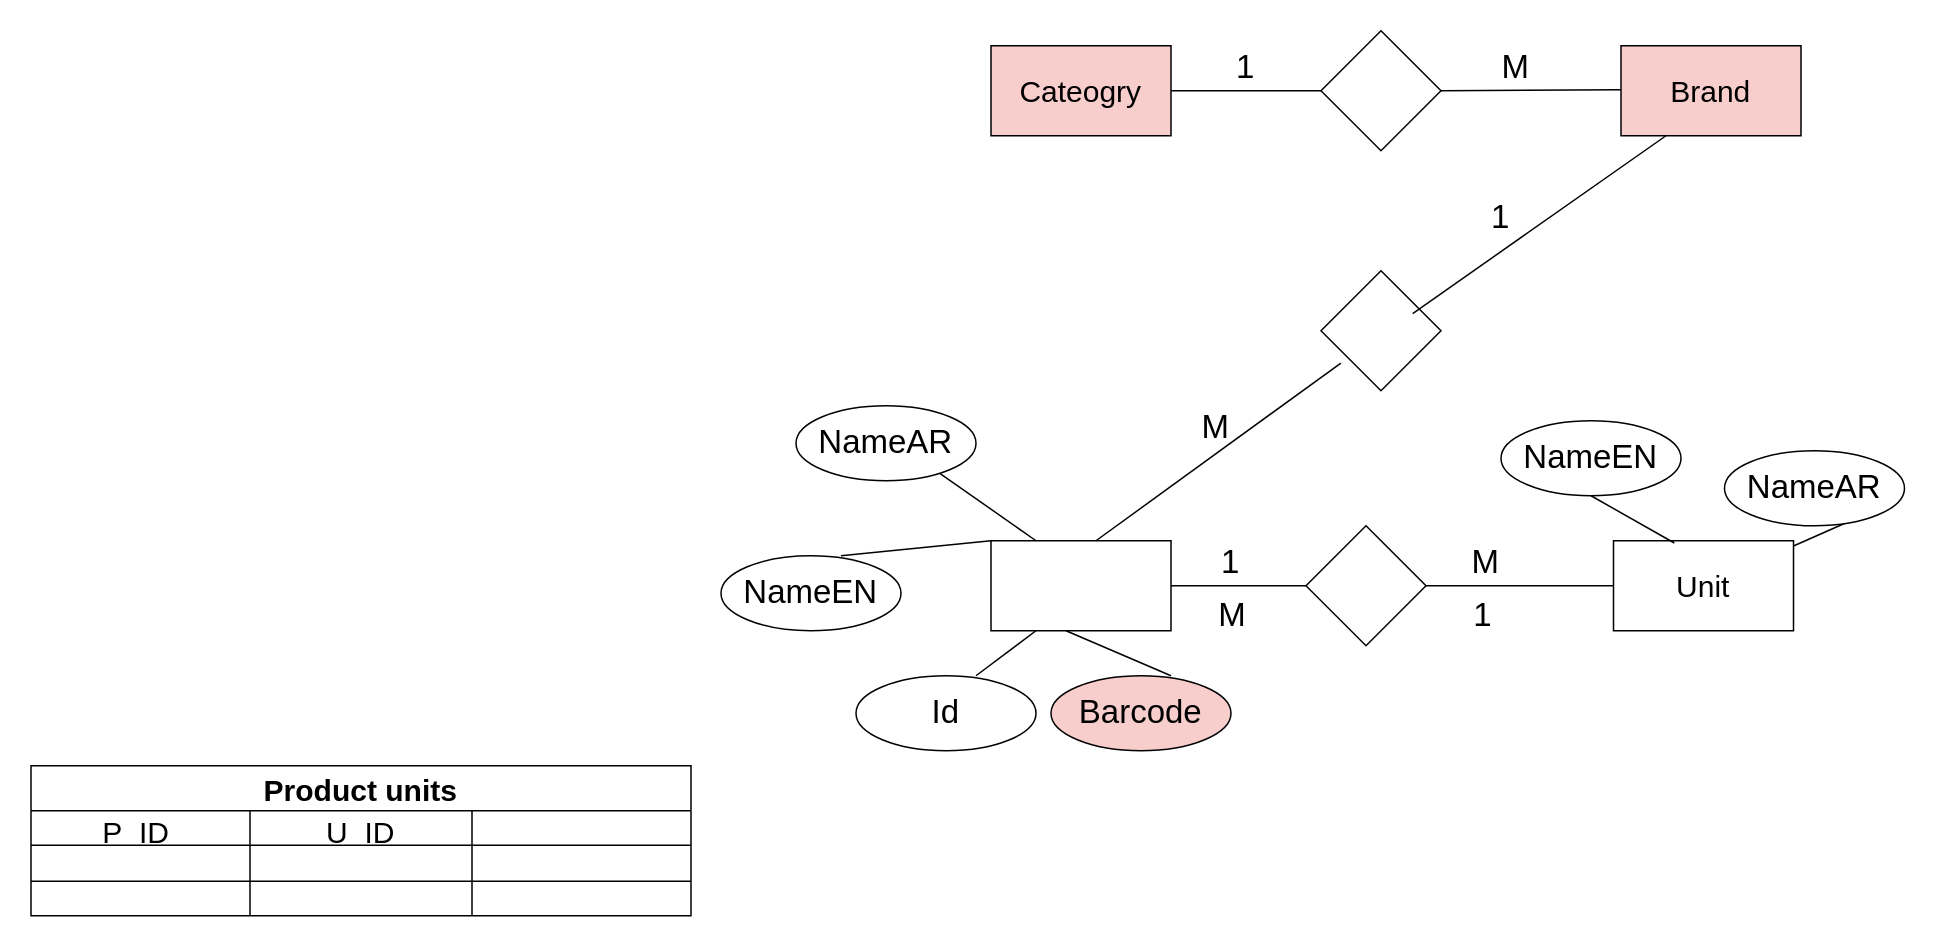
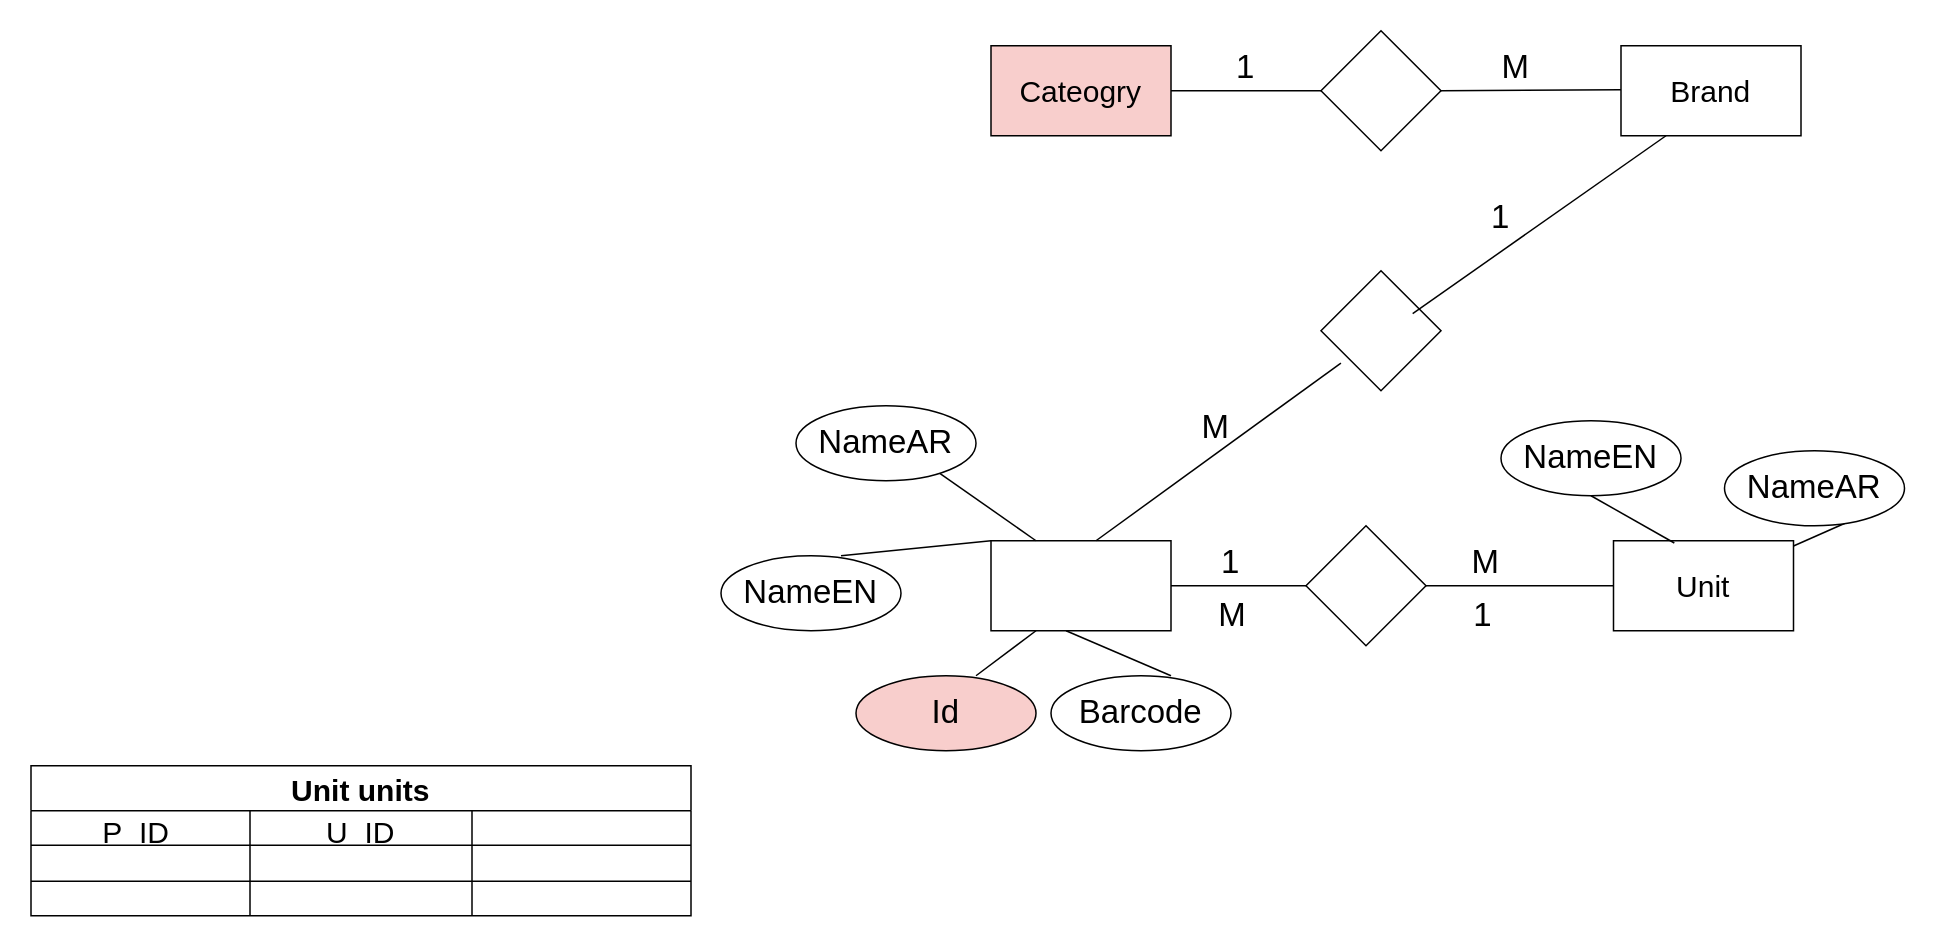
  <mxCell id="0" />
  <mxCell id="1" parent="0" />
  <mxCell id="2" value="" style="rounded=0;whiteSpace=wrap;html=1;" vertex="1" parent="1"><mxGeometry y="360" width="120" height="60" as="geometry" x="660" /></mxCell>
  <mxCell id="3" value="&lt;font style=&quot;font-size: 20px;&quot;&gt;Unit&lt;/font&gt;" style="rounded=0;whiteSpace=wrap;html=1;" vertex="1" parent="1"><mxGeometry x="1075" y="360" width="120" height="60" as="geometry" /></mxCell>
  <mxCell id="4" value="" style="rhombus;whiteSpace=wrap;html=1;" vertex="1" parent="1"><mxGeometry x="870" y="350" width="80" height="80" as="geometry" /></mxCell>
  <mxCell id="5" value="" style="endArrow=none;html=1;rounded=0;entryX=0;entryY=0.5;entryDx=0;entryDy=0;exitX=1;exitY=0.5;exitDx=0;exitDy=0;" edge="1" parent="1" source="2" target="4"><mxGeometry width="50" height="50" relative="1" as="geometry"><mxPoint x="780" y="400" as="sourcePoint" /><mxPoint x="830" y="350" as="targetPoint" /></mxGeometry></mxCell>
  <mxCell id="6" value="" style="endArrow=none;html=1;rounded=0;entryX=0;entryY=0.5;entryDx=0;entryDy=0;exitX=1;exitY=0.5;exitDx=0;exitDy=0;" edge="1" parent="1" target="3"><mxGeometry width="50" height="50" relative="1" as="geometry"><mxPoint x="950" y="390" as="sourcePoint" /><mxPoint x="1040" y="390" as="targetPoint" /></mxGeometry></mxCell>
  <mxCell id="7" value="&lt;font style=&quot;font-size: 22px;&quot;&gt;1&lt;/font&gt;" style="text;html=1;strokeColor=none;fillColor=none;align=center;verticalAlign=middle;whiteSpace=wrap;rounded=0;" vertex="1" parent="1"><mxGeometry x="790" y="360" width="60" height="30" as="geometry" /></mxCell>
  <mxCell id="8" value="&lt;font style=&quot;font-size: 22px;&quot;&gt;M&lt;/font&gt;" style="text;html=1;strokeColor=none;fillColor=none;align=center;verticalAlign=middle;whiteSpace=wrap;rounded=0;" vertex="1" parent="1"><mxGeometry x="960" y="360" width="60" height="30" as="geometry" /></mxCell>
  <mxCell id="9" value="" style="endArrow=none;html=1;rounded=0;fontSize=22;entryX=0.25;entryY=1;entryDx=0;entryDy=0;" edge="1" parent="1" target="2"><mxGeometry width="50" height="50" relative="1" as="geometry"><mxPoint x="650" y="450" as="sourcePoint" /><mxPoint x="1020" y="460" as="targetPoint" /></mxGeometry></mxCell>
- <mxCell id="10" value="Id" style="ellipse;whiteSpace=wrap;html=1;fontSize=22;" vertex="1" parent="1"><mxGeometry x="570" y="450" width="120" height="50" as="geometry" /></mxCell>
+ <mxCell id="10" value="Id" style="ellipse;whiteSpace=wrap;html=1;fontSize=22;fillColor=#f8cecc;" vertex="1" parent="1"><mxGeometry x="570" y="450" width="120" height="50" as="geometry" /></mxCell>
  <mxCell id="11" value="" style="endArrow=none;html=1;rounded=0;fontSize=22;entryX=0.417;entryY=1;entryDx=0;entryDy=0;entryPerimeter=0;" edge="1" parent="1" target="2"><mxGeometry width="50" height="50" relative="1" as="geometry"><mxPoint x="780" y="450" as="sourcePoint" /><mxPoint x="820" y="420" as="targetPoint" /></mxGeometry></mxCell>
- <mxCell id="12" value="Barcode" style="ellipse;whiteSpace=wrap;html=1;fontSize=22;fillColor=#f8cecc;" vertex="1" parent="1"><mxGeometry x="700" y="450" width="120" height="50" as="geometry" /></mxCell>
+ <mxCell id="12" value="Barcode" style="ellipse;whiteSpace=wrap;html=1;fontSize=22;" vertex="1" parent="1"><mxGeometry x="700" y="450" width="120" height="50" as="geometry" /></mxCell>
  <mxCell id="13" value="" style="endArrow=none;html=1;rounded=0;fontSize=22;entryX=0;entryY=0;entryDx=0;entryDy=0;" edge="1" parent="1" target="2"><mxGeometry width="50" height="50" relative="1" as="geometry"><mxPoint x="560" y="370" as="sourcePoint" /><mxPoint x="600" y="340" as="targetPoint" /></mxGeometry></mxCell>
  <mxCell id="14" value="NameEN" style="ellipse;whiteSpace=wrap;html=1;fontSize=22;" vertex="1" parent="1"><mxGeometry x="480" y="370" width="120" height="50" as="geometry" /></mxCell>
  <mxCell id="15" value="" style="endArrow=none;html=1;rounded=0;fontSize=22;entryX=0.25;entryY=0;entryDx=0;entryDy=0;exitX=0.773;exitY=0.857;exitDx=0;exitDy=0;exitPerimeter=0;" edge="1" parent="1" source="16" target="2"><mxGeometry width="50" height="50" relative="1" as="geometry"><mxPoint x="610" y="310" as="sourcePoint" /><mxPoint x="710" y="300" as="targetPoint" /></mxGeometry></mxCell>
  <mxCell id="16" value="NameAR" style="ellipse;whiteSpace=wrap;html=1;fontSize=22;" vertex="1" parent="1"><mxGeometry x="530" y="270" width="120" height="50" as="geometry" /></mxCell>
  <mxCell id="17" value="&lt;span style=&quot;color: rgb(0, 0, 0); font-family: Helvetica; font-size: 22px; font-style: normal; font-variant-ligatures: normal; font-variant-caps: normal; font-weight: 400; letter-spacing: normal; orphans: 2; text-align: center; text-indent: 0px; text-transform: none; widows: 2; word-spacing: 0px; -webkit-text-stroke-width: 0px; background-color: rgb(255, 255, 255); text-decoration-thickness: initial; text-decoration-style: initial; text-decoration-color: initial; float: none; display: inline !important;&quot;&gt;1&lt;/span&gt;" style="text;whiteSpace=wrap;html=1;fontSize=20;" vertex="1" parent="1"><mxGeometry x="980" y="390" width="50" height="50" as="geometry" /></mxCell>
  <mxCell id="18" value="&lt;span style=&quot;color: rgb(0, 0, 0); font-family: Helvetica; font-size: 22px; font-style: normal; font-variant-ligatures: normal; font-variant-caps: normal; font-weight: 400; letter-spacing: normal; orphans: 2; text-align: center; text-indent: 0px; text-transform: none; widows: 2; word-spacing: 0px; -webkit-text-stroke-width: 0px; background-color: rgb(255, 255, 255); text-decoration-thickness: initial; text-decoration-style: initial; text-decoration-color: initial; float: none; display: inline !important;&quot;&gt;M&lt;/span&gt;" style="text;whiteSpace=wrap;html=1;fontSize=20;" vertex="1" parent="1"><mxGeometry x="810" y="390" width="50" height="50" as="geometry" /></mxCell>
- <mxCell id="19" value="Product units" style="shape=table;startSize=30;container=1;collapsible=0;childLayout=tableLayout;fontStyle=1;align=center;fontSize=20;" vertex="1" parent="1"><mxGeometry x="20" y="510" width="440" height="100" as="geometry" /></mxCell>
+ <mxCell id="19" value="Unit units" style="shape=table;startSize=30;container=1;collapsible=0;childLayout=tableLayout;fontStyle=1;align=center;fontSize=20;" vertex="1" parent="1"><mxGeometry x="20" y="510" width="440" height="100" as="geometry" /></mxCell>
  <mxCell id="20" value="" style="shape=tableRow;horizontal=0;startSize=0;swimlaneHead=0;swimlaneBody=0;top=0;left=0;bottom=0;right=0;collapsible=0;dropTarget=0;fillColor=none;points=[[0,0.5],[1,0.5]];portConstraint=eastwest;fontSize=20;" vertex="1" parent="19"><mxGeometry y="30" width="440" height="23" as="geometry" /></mxCell>
  <mxCell id="21" value="P_ID&lt;span style=&quot;white-space: pre;&quot;&gt; &lt;/span&gt;" style="shape=partialRectangle;html=1;whiteSpace=wrap;connectable=0;fillColor=none;top=0;left=0;bottom=0;right=0;overflow=hidden;fontSize=20;" vertex="1" parent="20"><mxGeometry width="146" height="23" as="geometry"><mxRectangle width="146" height="23" as="alternateBounds" /></mxGeometry></mxCell>
  <mxCell id="22" value="U_ID" style="shape=partialRectangle;html=1;whiteSpace=wrap;connectable=0;fillColor=none;top=0;left=0;bottom=0;right=0;overflow=hidden;fontSize=20;" vertex="1" parent="20"><mxGeometry x="146" width="148" height="23" as="geometry"><mxRectangle width="148" height="23" as="alternateBounds" /></mxGeometry></mxCell>
  <mxCell id="23" value="" style="shape=partialRectangle;html=1;whiteSpace=wrap;connectable=0;fillColor=none;top=0;left=0;bottom=0;right=0;overflow=hidden;fontSize=20;" vertex="1" parent="20"><mxGeometry x="294" width="146" height="23" as="geometry"><mxRectangle width="146" height="23" as="alternateBounds" /></mxGeometry></mxCell>
  <mxCell id="24" value="" style="shape=tableRow;horizontal=0;startSize=0;swimlaneHead=0;swimlaneBody=0;top=0;left=0;bottom=0;right=0;collapsible=0;dropTarget=0;fillColor=none;points=[[0,0.5],[1,0.5]];portConstraint=eastwest;fontSize=20;" vertex="1" parent="19"><mxGeometry y="53" width="440" height="24" as="geometry" /></mxCell>
  <mxCell id="25" value="" style="shape=partialRectangle;html=1;whiteSpace=wrap;connectable=0;fillColor=none;top=0;left=0;bottom=0;right=0;overflow=hidden;fontSize=20;" vertex="1" parent="24"><mxGeometry width="146" height="24" as="geometry"><mxRectangle width="146" height="24" as="alternateBounds" /></mxGeometry></mxCell>
  <mxCell id="26" value="" style="shape=partialRectangle;html=1;whiteSpace=wrap;connectable=0;fillColor=none;top=0;left=0;bottom=0;right=0;overflow=hidden;fontSize=20;" vertex="1" parent="24"><mxGeometry x="146" width="148" height="24" as="geometry"><mxRectangle width="148" height="24" as="alternateBounds" /></mxGeometry></mxCell>
  <mxCell id="27" value="" style="shape=partialRectangle;html=1;whiteSpace=wrap;connectable=0;fillColor=none;top=0;left=0;bottom=0;right=0;overflow=hidden;fontSize=20;" vertex="1" parent="24"><mxGeometry x="294" width="146" height="24" as="geometry"><mxRectangle width="146" height="24" as="alternateBounds" /></mxGeometry></mxCell>
  <mxCell id="28" value="" style="shape=tableRow;horizontal=0;startSize=0;swimlaneHead=0;swimlaneBody=0;top=0;left=0;bottom=0;right=0;collapsible=0;dropTarget=0;fillColor=none;points=[[0,0.5],[1,0.5]];portConstraint=eastwest;fontSize=20;" vertex="1" parent="19"><mxGeometry y="77" width="440" height="23" as="geometry" /></mxCell>
  <mxCell id="29" value="" style="shape=partialRectangle;html=1;whiteSpace=wrap;connectable=0;fillColor=none;top=0;left=0;bottom=0;right=0;overflow=hidden;fontSize=20;" vertex="1" parent="28"><mxGeometry width="146" height="23" as="geometry"><mxRectangle width="146" height="23" as="alternateBounds" /></mxGeometry></mxCell>
  <mxCell id="30" value="" style="shape=partialRectangle;html=1;whiteSpace=wrap;connectable=0;fillColor=none;top=0;left=0;bottom=0;right=0;overflow=hidden;fontSize=20;" vertex="1" parent="28"><mxGeometry x="146" width="148" height="23" as="geometry"><mxRectangle width="148" height="23" as="alternateBounds" /></mxGeometry></mxCell>
  <mxCell id="31" value="" style="shape=partialRectangle;html=1;whiteSpace=wrap;connectable=0;fillColor=none;top=0;left=0;bottom=0;right=0;overflow=hidden;fontSize=20;" vertex="1" parent="28"><mxGeometry x="294" width="146" height="23" as="geometry"><mxRectangle width="146" height="23" as="alternateBounds" /></mxGeometry></mxCell>
  <mxCell id="32" value="" style="endArrow=none;html=1;rounded=0;fontSize=22;entryX=0.338;entryY=0.025;entryDx=0;entryDy=0;exitX=0.5;exitY=1;exitDx=0;exitDy=0;entryPerimeter=0;" edge="1" parent="1" source="33" target="3"><mxGeometry width="50" height="50" relative="1" as="geometry"><mxPoint x="1179" y="400" as="sourcePoint" /><mxPoint x="1279" y="390" as="targetPoint" /></mxGeometry></mxCell>
  <mxCell id="33" value="NameEN" style="ellipse;whiteSpace=wrap;html=1;fontSize=22;" vertex="1" parent="1"><mxGeometry x="1000" y="280" width="120" height="50" as="geometry" /></mxCell>
  <mxCell id="34" value="" style="endArrow=none;html=1;rounded=0;fontSize=22;exitX=0.773;exitY=0.857;exitDx=0;exitDy=0;exitPerimeter=0;" edge="1" parent="1" source="35" target="3"><mxGeometry width="50" height="50" relative="1" as="geometry"><mxPoint x="1229" y="340" as="sourcePoint" /><mxPoint x="1309" y="390" as="targetPoint" /></mxGeometry></mxCell>
  <mxCell id="35" value="NameAR" style="ellipse;whiteSpace=wrap;html=1;fontSize=22;" vertex="1" parent="1"><mxGeometry x="1149" y="300" width="120" height="50" as="geometry" /></mxCell>
  <mxCell id="36" value="Cateogry" style="rounded=0;whiteSpace=wrap;html=1;fontSize=20;fillColor=#f8cecc;" vertex="1" parent="1"><mxGeometry y="30" width="120" height="60" as="geometry" x="660" /></mxCell>
- <mxCell id="37" value="Brand" style="rounded=0;whiteSpace=wrap;html=1;fontSize=20;fillColor=#f8cecc;" vertex="1" parent="1"><mxGeometry x="1080" y="30" width="120" height="60" as="geometry" /></mxCell>
+ <mxCell id="37" value="Brand" style="rounded=0;whiteSpace=wrap;html=1;fontSize=20;" vertex="1" parent="1"><mxGeometry x="1080" y="30" width="120" height="60" as="geometry" /></mxCell>
  <mxCell id="38" value="" style="endArrow=none;html=1;rounded=0;fontSize=20;" edge="1" parent="1" target="39"><mxGeometry width="50" height="50" relative="1" as="geometry"><mxPoint x="780" y="60" as="sourcePoint" /><mxPoint x="870" y="55" as="targetPoint" /></mxGeometry></mxCell>
  <mxCell id="39" value="" style="rhombus;whiteSpace=wrap;html=1;fontSize=20;" vertex="1" parent="1"><mxGeometry x="880" y="20" width="80" height="80" as="geometry" /></mxCell>
  <mxCell id="40" value="" style="endArrow=none;html=1;rounded=0;fontSize=20;exitX=1;exitY=0.5;exitDx=0;exitDy=0;" edge="1" parent="1" source="39"><mxGeometry width="50" height="50" relative="1" as="geometry"><mxPoint x="980" y="59.41" as="sourcePoint" /><mxPoint x="1080" y="59.41" as="targetPoint" /></mxGeometry></mxCell>
  <mxCell id="41" value="&lt;font style=&quot;font-size: 22px;&quot;&gt;1&lt;/font&gt;" style="text;html=1;strokeColor=none;fillColor=none;align=center;verticalAlign=middle;whiteSpace=wrap;rounded=0;" vertex="1" parent="1"><mxGeometry x="800" y="30" width="60" height="30" as="geometry" /></mxCell>
  <mxCell id="42" value="&lt;font style=&quot;font-size: 22px;&quot;&gt;M&lt;/font&gt;" style="text;html=1;strokeColor=none;fillColor=none;align=center;verticalAlign=middle;whiteSpace=wrap;rounded=0;" vertex="1" parent="1"><mxGeometry x="980" y="30" width="60" height="30" as="geometry" /></mxCell>
  <mxCell id="43" value="" style="rhombus;whiteSpace=wrap;html=1;fontSize=20;" vertex="1" parent="1"><mxGeometry x="880" y="180" width="80" height="80" as="geometry" /></mxCell>
  <mxCell id="44" value="" style="endArrow=none;html=1;rounded=0;fontSize=20;entryX=0.25;entryY=1;entryDx=0;entryDy=0;exitX=0.764;exitY=0.357;exitDx=0;exitDy=0;exitPerimeter=0;" edge="1" parent="1" source="43" target="37"><mxGeometry width="50" height="50" relative="1" as="geometry"><mxPoint x="1020" y="240" as="sourcePoint" /><mxPoint x="1070" y="190" as="targetPoint" /></mxGeometry></mxCell>
  <mxCell id="45" value="" style="endArrow=none;html=1;rounded=0;fontSize=20;entryX=0.166;entryY=0.769;entryDx=0;entryDy=0;exitX=1;exitY=0.375;exitDx=0;exitDy=0;exitPerimeter=0;entryPerimeter=0;" edge="1" parent="1" target="43"><mxGeometry width="50" height="50" relative="1" as="geometry"><mxPoint x="730" y="360" as="sourcePoint" /><mxPoint x="880" y="240" as="targetPoint" /></mxGeometry></mxCell>
  <mxCell id="46" value="&lt;font style=&quot;font-size: 22px;&quot;&gt;1&lt;/font&gt;" style="text;html=1;strokeColor=none;fillColor=none;align=center;verticalAlign=middle;whiteSpace=wrap;rounded=0;" vertex="1" parent="1"><mxGeometry x="970" y="130" width="60" height="30" as="geometry" /></mxCell>
  <mxCell id="47" value="&lt;font style=&quot;font-size: 22px;&quot;&gt;M&lt;/font&gt;" style="text;html=1;strokeColor=none;fillColor=none;align=center;verticalAlign=middle;whiteSpace=wrap;rounded=0;" vertex="1" parent="1"><mxGeometry x="780" y="270" width="60" height="30" as="geometry" /></mxCell>
